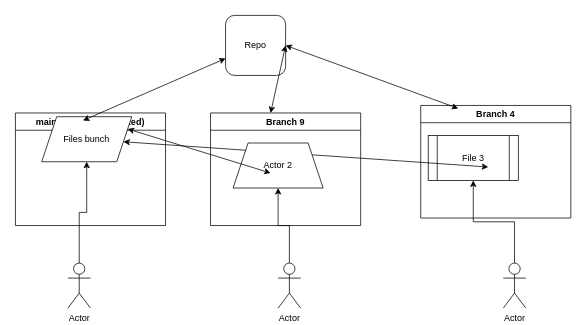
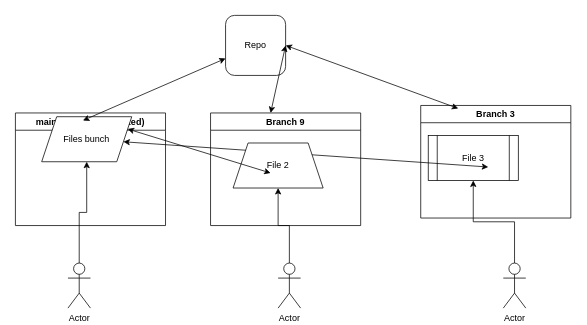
  <mxCell id="0" />
  <mxCell id="1" parent="0" />
  <mxCell id="2" value="Repo" style="whiteSpace=wrap;html=1;aspect=fixed;rounded=1;" vertex="1" parent="1"><mxGeometry x="300" y="20" width="80" height="80" as="geometry" /></mxCell>
  <mxCell id="3" value="main (default) (protected)" style="swimlane;whiteSpace=wrap;html=1;" vertex="1" parent="1"><mxGeometry x="20" y="150" width="200" height="150" as="geometry" /></mxCell>
  <mxCell id="4" value="Files bunch" style="shape=parallelogram;perimeter=parallelogramPerimeter;whiteSpace=wrap;html=1;fixedSize=1;" vertex="1" parent="3"><mxGeometry x="35" y="5" width="120" height="60" as="geometry" /></mxCell>
  <mxCell id="5" value="Branch 9" style="swimlane;whiteSpace=wrap;html=1;" vertex="1" parent="1"><mxGeometry x="280" y="150" width="200" height="150" as="geometry" /></mxCell>
- <mxCell id="6" value="Branch 4" style="swimlane;whiteSpace=wrap;html=1;" vertex="1" parent="1"><mxGeometry x="560" y="140" width="200" height="150" as="geometry" /></mxCell>
+ <mxCell id="6" value="Branch 3" style="swimlane;whiteSpace=wrap;html=1;" vertex="1" parent="1"><mxGeometry x="560" y="140" width="200" height="150" as="geometry" /></mxCell>
  <mxCell id="7" value="File 3" style="shape=process;whiteSpace=wrap;html=1;backgroundOutline=1;" vertex="1" parent="6"><mxGeometry x="10" y="40" width="120" height="60" as="geometry" /></mxCell>
  <mxCell id="8" value="" style="endArrow=classic;startArrow=classic;html=1;rounded=0;" edge="1" parent="6" target="4"><mxGeometry width="50" height="50" relative="1" as="geometry"><mxPoint x="90" y="82" as="sourcePoint" /><mxPoint x="-50" y="40" as="targetPoint" /></mxGeometry></mxCell>
  <mxCell id="9" value="" style="endArrow=classic;startArrow=classic;html=1;rounded=0;" edge="1" parent="1" target="2"><mxGeometry width="50" height="50" relative="1" as="geometry"><mxPoint x="110" y="160" as="sourcePoint" /><mxPoint x="160" y="110" as="targetPoint" /></mxGeometry></mxCell>
  <mxCell id="10" value="" style="endArrow=classic;startArrow=classic;html=1;rounded=0;entryX=1;entryY=0.5;entryDx=0;entryDy=0;" edge="1" parent="1" target="2"><mxGeometry width="50" height="50" relative="1" as="geometry"><mxPoint x="360" y="150" as="sourcePoint" /><mxPoint x="553" y="66" as="targetPoint" /></mxGeometry></mxCell>
  <mxCell id="11" value="" style="endArrow=classic;startArrow=classic;html=1;rounded=0;entryX=1;entryY=0.5;entryDx=0;entryDy=0;" edge="1" parent="1" target="2"><mxGeometry width="50" height="50" relative="1" as="geometry"><mxPoint x="610" y="144" as="sourcePoint" /><mxPoint x="803" y="60" as="targetPoint" /></mxGeometry></mxCell>
- <mxCell id="12" value="Actor 2" style="shape=trapezoid;perimeter=trapezoidPerimeter;whiteSpace=wrap;html=1;fixedSize=1;" vertex="1" parent="1"><mxGeometry x="310" y="190" width="120" height="60" as="geometry" /></mxCell>
+ <mxCell id="12" value="File 2" style="shape=trapezoid;perimeter=trapezoidPerimeter;whiteSpace=wrap;html=1;fixedSize=1;" vertex="1" parent="1"><mxGeometry x="310" y="190" width="120" height="60" as="geometry" /></mxCell>
  <mxCell id="13" value="" style="edgeStyle=orthogonalEdgeStyle;rounded=0;orthogonalLoop=1;jettySize=auto;html=1;" edge="1" parent="1" source="14" target="12"><mxGeometry relative="1" as="geometry" /></mxCell>
  <mxCell id="14" value="Actor" style="shape=umlActor;verticalLabelPosition=bottom;verticalAlign=top;html=1;outlineConnect=0;" vertex="1" parent="1"><mxGeometry x="370" y="350" width="30" height="60" as="geometry" /></mxCell>
  <mxCell id="15" value="" style="edgeStyle=orthogonalEdgeStyle;rounded=0;orthogonalLoop=1;jettySize=auto;html=1;" edge="1" parent="1" source="16" target="4"><mxGeometry relative="1" as="geometry" /></mxCell>
  <mxCell id="16" value="Actor" style="shape=umlActor;verticalLabelPosition=bottom;verticalAlign=top;html=1;outlineConnect=0;" vertex="1" parent="1"><mxGeometry x="90" y="350" width="30" height="60" as="geometry" /></mxCell>
  <mxCell id="17" value="" style="edgeStyle=orthogonalEdgeStyle;rounded=0;orthogonalLoop=1;jettySize=auto;html=1;" edge="1" parent="1" source="18" target="7"><mxGeometry relative="1" as="geometry" /></mxCell>
  <mxCell id="18" value="Actor" style="shape=umlActor;verticalLabelPosition=bottom;verticalAlign=top;html=1;outlineConnect=0;" vertex="1" parent="1"><mxGeometry x="670" y="350" width="30" height="60" as="geometry" /></mxCell>
  <mxCell id="19" value="" style="endArrow=classic;startArrow=classic;html=1;rounded=0;entryX=1;entryY=0.25;entryDx=0;entryDy=0;" edge="1" parent="1" target="4"><mxGeometry width="50" height="50" relative="1" as="geometry"><mxPoint x="360" y="230" as="sourcePoint" /><mxPoint x="410" y="180" as="targetPoint" /></mxGeometry></mxCell>
